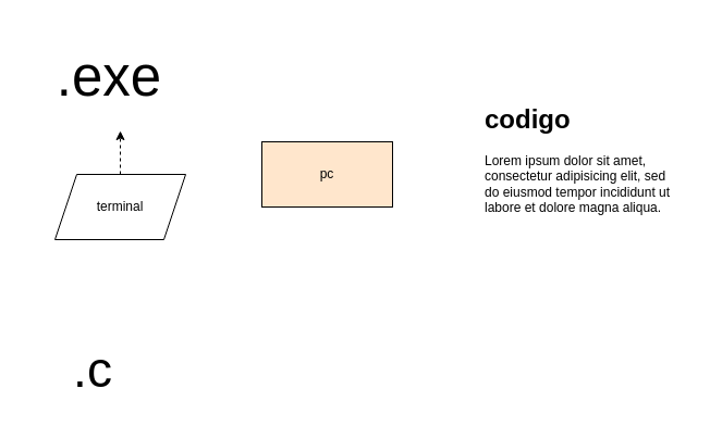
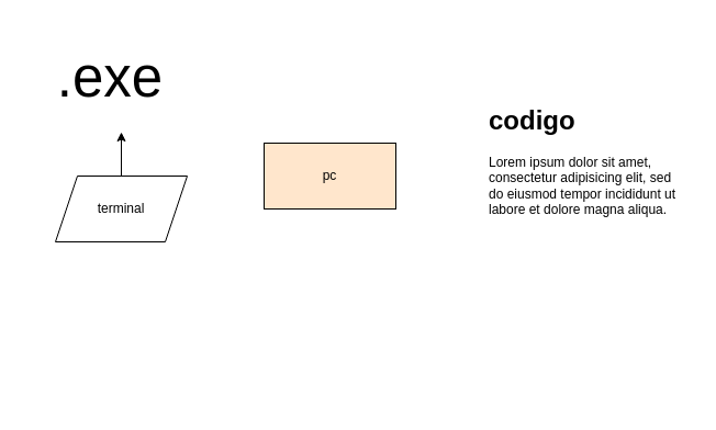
  <mxCell id="0" />
  <mxCell id="1" parent="0" />
  <mxCell id="2" value="pc" style="rounded=0;whiteSpace=wrap;html=1;fillColor=#ffe6cc;" vertex="1" parent="1"><mxGeometry x="240" y="130" width="120" height="60" as="geometry" /></mxCell>
  <mxCell id="3" value="&lt;h1&gt;codigo&lt;/h1&gt;&lt;p&gt;Lorem ipsum dolor sit amet, consectetur adipisicing elit, sed do eiusmod tempor incididunt ut labore et dolore magna aliqua.&lt;/p&gt;" style="text;html=1;spacing=5;spacingTop=-20;whiteSpace=wrap;overflow=hidden;rounded=0;" vertex="1" parent="1"><mxGeometry x="440" y="90" width="190" height="120" as="geometry" /></mxCell>
- <mxCell id="4" value="" style="edgeStyle=orthogonalEdgeStyle;rounded=0;orthogonalLoop=1;jettySize=auto;html=1;dashed=1;" edge="1" parent="1" source="5" target="6"><mxGeometry relative="1" as="geometry"><Array as="points"><mxPoint x="110" y="100" /><mxPoint x="110" y="100" /></Array></mxGeometry></mxCell>
+ <mxCell id="4" value="" style="edgeStyle=orthogonalEdgeStyle;rounded=0;orthogonalLoop=1;jettySize=auto;html=1;" edge="1" parent="1" source="5" target="6"><mxGeometry relative="1" as="geometry"><Array as="points"><mxPoint x="110" y="100" /><mxPoint x="110" y="100" /></Array></mxGeometry></mxCell>
  <mxCell id="5" value="terminal" style="shape=parallelogram;perimeter=parallelogramPerimeter;whiteSpace=wrap;html=1;fixedSize=1;" vertex="1" parent="1"><mxGeometry x="50" y="160" width="120" height="60" as="geometry" /></mxCell>
  <mxCell id="6" value="&lt;font style=&quot;font-size: 51px;&quot;&gt;.exe&lt;/font&gt;" style="text;html=1;align=center;verticalAlign=middle;whiteSpace=wrap;rounded=0;" vertex="1" parent="1"><mxGeometry x="20" y="20" width="160" height="100" as="geometry" /></mxCell>
- <mxCell id="7" value="&lt;font style=&quot;font-size: 46px;&quot;&gt;.c&lt;/font&gt;" style="text;html=1;align=center;verticalAlign=middle;whiteSpace=wrap;rounded=0;" vertex="1" parent="1"><mxGeometry x="30" y="310" width="110" height="60" as="geometry" /></mxCell>
